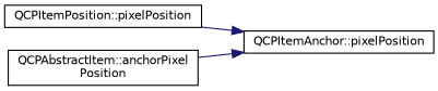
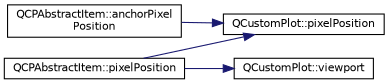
  digraph {
    rankdir=LR
    node [color=black fillcolor=white fontname=Helvetica fontsize=10 shape=record style=filled]
    edge [color=midnightblue fontname=Helvetica fontsize=10 labelfontname=Helvetica labelfontsize=10 style=solid]
-   n1 [height=0.2 label="QCPItemPosition::pixelPosition" width=0.4]
-   n2 [height=0.2 label="QCPItemAnchor::pixelPosition" width=0.4]
+   n1 [height=0.2 label="QCPAbstractItem::pixelPosition" width=0.4]
+   n2 [height=0.2 label="QCustomPlot::pixelPosition" width=0.4]
+   n3 [height=0.2 label="QCustomPlot::viewport" width=0.4]
    n4 [height=0.2 label="QCPAbstractItem::anchorPixel\lPosition" width=0.4]
    n1 -> n2
+   n1 -> n3
    n4 -> n2
  }
